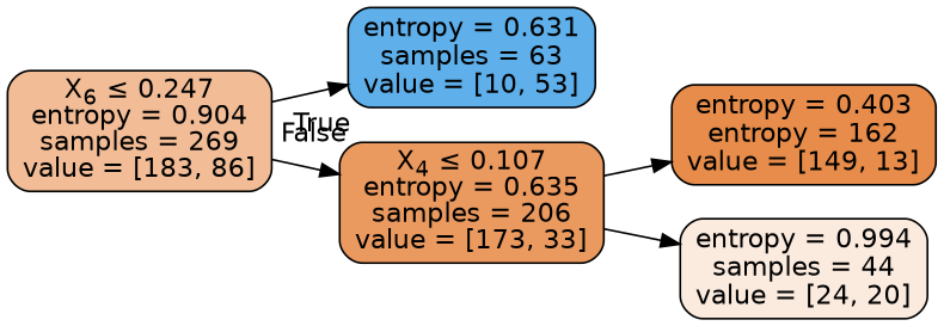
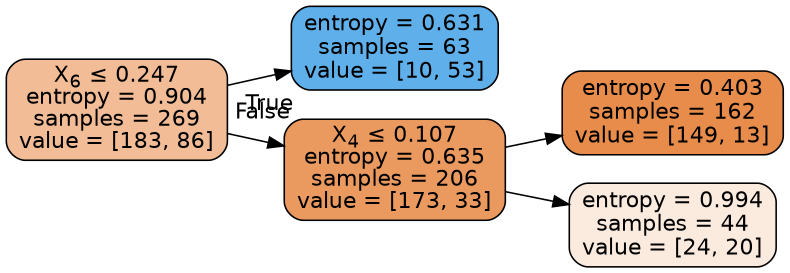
  digraph {
    rankdir=LR
    node [color=black fontname=helvetica shape=box style="filled, rounded"]
    edge [fontname=helvetica]
    n1 [fillcolor="#f1bc96" label=<X<SUB>6</SUB> &le; 0.247<br/>entropy = 0.904<br/>samples = 269<br/>value = [183, 86]>]
    n2 [fillcolor="#5eafea" label=<entropy = 0.631<br/>samples = 63<br/>value = [10, 53]>]
    n3 [fillcolor="#ea995f" label=<X<SUB>4</SUB> &le; 0.107<br/>entropy = 0.635<br/>samples = 206<br/>value = [173, 33]>]
-   n4 [fillcolor="#e78c4a" label=<entropy = 0.403<br/>entropy = 162<br/>value = [149, 13]>]
+   n4 [fillcolor="#e78c4a" label=<entropy = 0.403<br/>samples = 162<br/>value = [149, 13]>]
    n5 [fillcolor="#fbeade" label=<entropy = 0.994<br/>samples = 44<br/>value = [24, 20]>]
    n1 -> n2 [headlabel=True labelangle=45 labeldistance=2.5]
    n1 -> n3 [headlabel=False labelangle=-45 labeldistance=2.5]
    n3 -> n4
    n3 -> n5
  }
